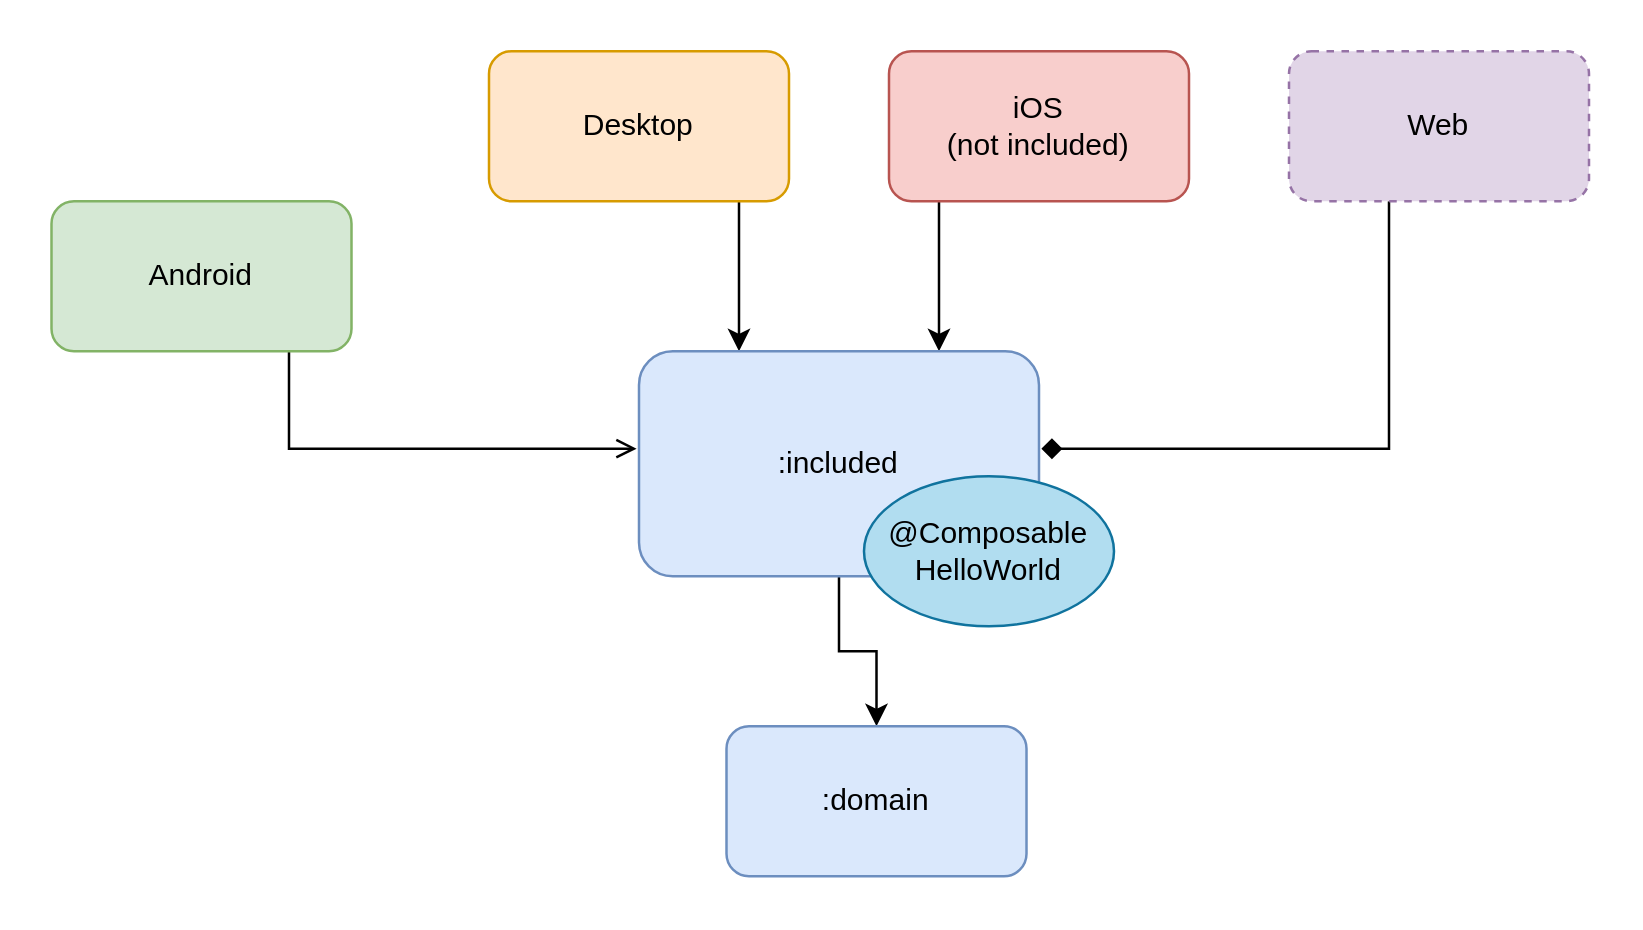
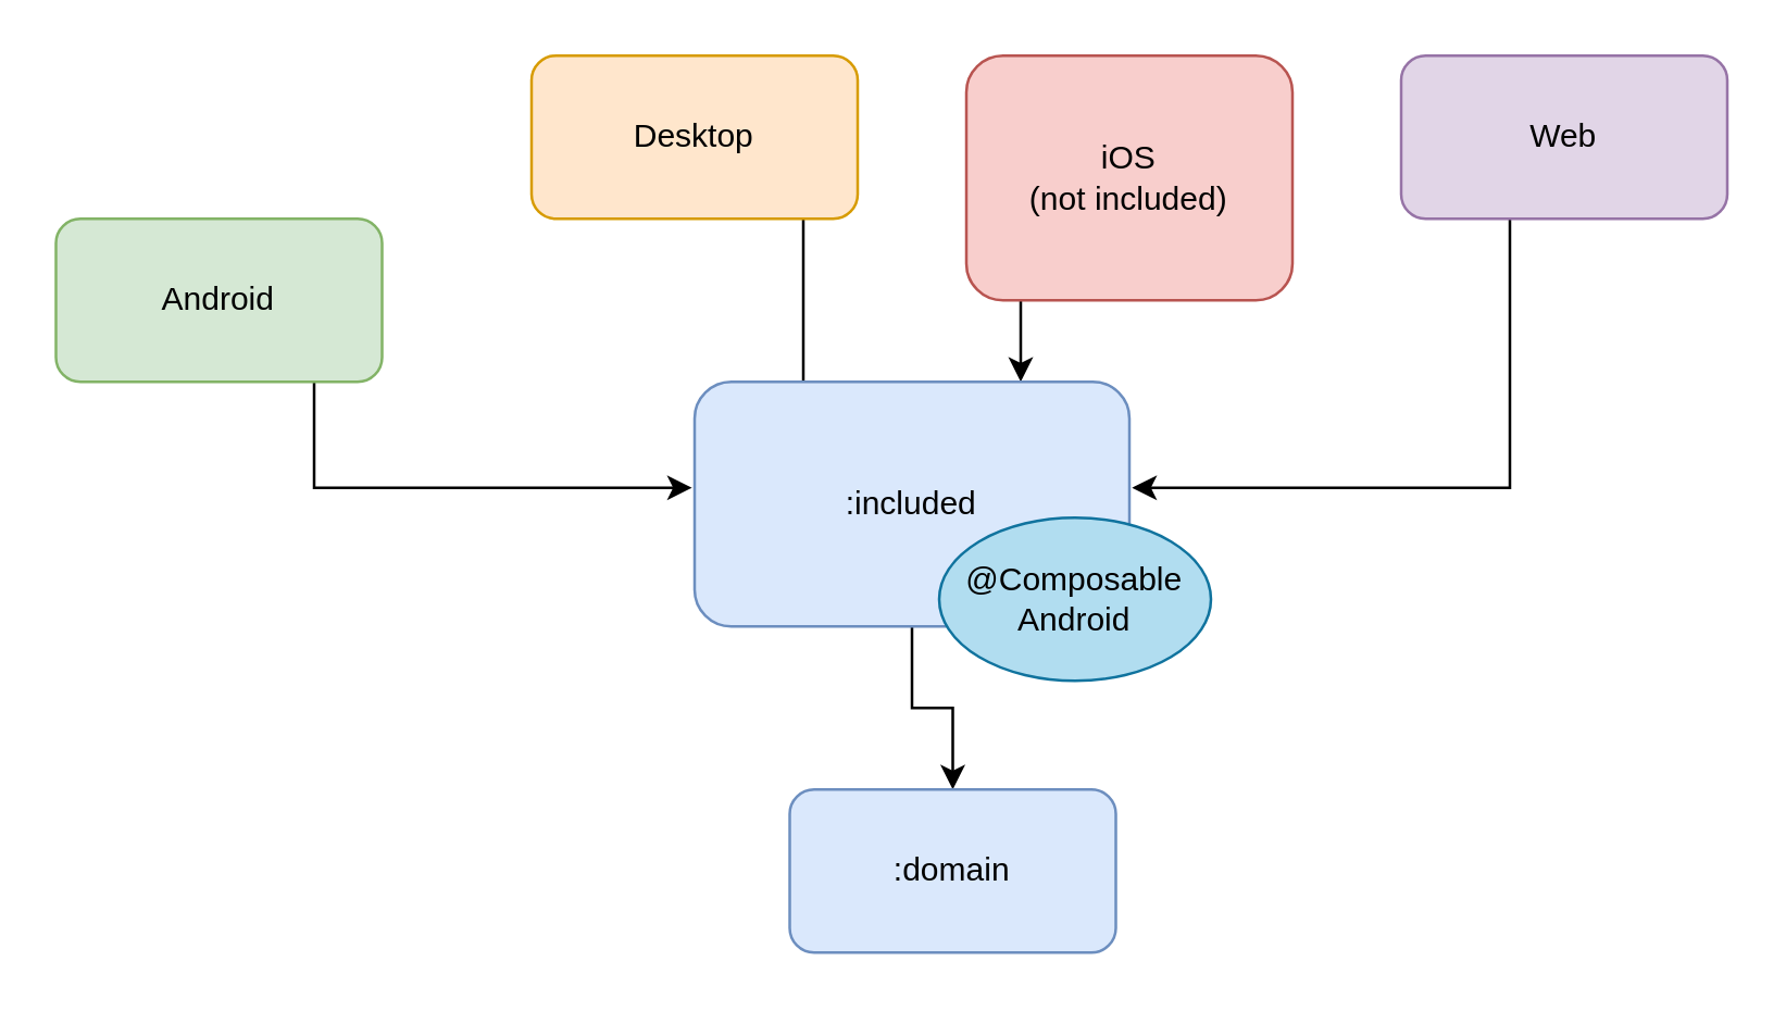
  <mxCell id="0" />
  <mxCell id="1" parent="0" />
- <mxCell id="2" style="edgeStyle=orthogonalEdgeStyle;rounded=0;orthogonalLoop=1;jettySize=auto;html=1;entryX=-0.006;entryY=0.433;entryDx=0;entryDy=0;entryPerimeter=0;endArrow=open;" edge="1" parent="1" source="3" target="11"><mxGeometry relative="1" as="geometry"><Array as="points"><mxPoint x="115" y="179" /></Array></mxGeometry></mxCell>
+ <mxCell id="2" style="edgeStyle=orthogonalEdgeStyle;rounded=0;orthogonalLoop=1;jettySize=auto;html=1;entryX=-0.006;entryY=0.433;entryDx=0;entryDy=0;entryPerimeter=0;" edge="1" parent="1" source="3" target="11"><mxGeometry relative="1" as="geometry"><Array as="points"><mxPoint x="115" y="179" /></Array></mxGeometry></mxCell>
  <mxCell id="3" value="Android" style="rounded=1;whiteSpace=wrap;html=1;fillColor=#d5e8d4;strokeColor=#82b366;" vertex="1" parent="1"><mxGeometry x="20" y="80" width="120" height="60" as="geometry" /></mxCell>
- <mxCell id="4" style="edgeStyle=orthogonalEdgeStyle;rounded=0;orthogonalLoop=1;jettySize=auto;html=1;entryX=0.25;entryY=0;entryDx=0;entryDy=0;" edge="1" parent="1" source="5" target="11"><mxGeometry relative="1" as="geometry"><Array as="points"><mxPoint x="295" y="100" /><mxPoint x="295" y="100" /></Array></mxGeometry></mxCell>
+ <mxCell id="4" style="edgeStyle=orthogonalEdgeStyle;rounded=0;orthogonalLoop=1;jettySize=auto;html=1;entryX=0.25;entryY=0;entryDx=0;entryDy=0;endArrow=none;" edge="1" parent="1" source="5" target="11"><mxGeometry relative="1" as="geometry"><Array as="points"><mxPoint x="295" y="100" /><mxPoint x="295" y="100" /></Array></mxGeometry></mxCell>
  <mxCell id="5" value="Desktop" style="rounded=1;whiteSpace=wrap;html=1;fillColor=#ffe6cc;strokeColor=#d79b00;" vertex="1" parent="1"><mxGeometry x="195" y="20" width="120" height="60" as="geometry" /></mxCell>
  <mxCell id="6" style="edgeStyle=orthogonalEdgeStyle;rounded=0;orthogonalLoop=1;jettySize=auto;html=1;entryX=0.75;entryY=0;entryDx=0;entryDy=0;" edge="1" parent="1" source="7" target="11"><mxGeometry relative="1" as="geometry"><Array as="points"><mxPoint x="375" y="100" /><mxPoint x="375" y="100" /></Array></mxGeometry></mxCell>
- <mxCell id="7" value="iOS&lt;br&gt;(not included)" style="rounded=1;whiteSpace=wrap;html=1;fillColor=#f8cecc;strokeColor=#b85450;" vertex="1" parent="1"><mxGeometry x="355" y="20" width="120" height="60" as="geometry" /></mxCell>
- <mxCell id="8" style="edgeStyle=orthogonalEdgeStyle;rounded=0;orthogonalLoop=1;jettySize=auto;html=1;entryX=1.006;entryY=0.433;entryDx=0;entryDy=0;entryPerimeter=0;endArrow=diamond;" edge="1" parent="1" source="9" target="11"><mxGeometry relative="1" as="geometry"><Array as="points"><mxPoint x="555" y="179" /></Array></mxGeometry></mxCell>
- <mxCell id="9" value="Web" style="rounded=1;whiteSpace=wrap;html=1;fillColor=#e1d5e7;strokeColor=#9673a6;dashed=1;" vertex="1" parent="1"><mxGeometry x="515" y="20" width="120" height="60" as="geometry" /></mxCell>
+ <mxCell id="7" value="iOS&lt;br&gt;(not included)" style="rounded=1;whiteSpace=wrap;html=1;fillColor=#f8cecc;strokeColor=#b85450;" vertex="1" parent="1"><mxGeometry x="355" y="20" width="120" height="90" as="geometry" /></mxCell>
+ <mxCell id="8" style="edgeStyle=orthogonalEdgeStyle;rounded=0;orthogonalLoop=1;jettySize=auto;html=1;entryX=1.006;entryY=0.433;entryDx=0;entryDy=0;entryPerimeter=0;" edge="1" parent="1" source="9" target="11"><mxGeometry relative="1" as="geometry"><Array as="points"><mxPoint x="555" y="179" /></Array></mxGeometry></mxCell>
+ <mxCell id="9" value="Web" style="rounded=1;whiteSpace=wrap;html=1;fillColor=#e1d5e7;strokeColor=#9673a6;" vertex="1" parent="1"><mxGeometry x="515" y="20" width="120" height="60" as="geometry" /></mxCell>
  <mxCell id="10" style="edgeStyle=orthogonalEdgeStyle;rounded=0;orthogonalLoop=1;jettySize=auto;html=1;entryX=0.5;entryY=0;entryDx=0;entryDy=0;" edge="1" parent="1" source="11" target="12"><mxGeometry relative="1" as="geometry" /></mxCell>
  <mxCell id="11" value=":included" style="rounded=1;whiteSpace=wrap;html=1;fillColor=#dae8fc;strokeColor=#6c8ebf;verticalAlign=middle;labelPosition=center;verticalLabelPosition=middle;align=center;" vertex="1" parent="1"><mxGeometry x="255" y="140" width="160" height="90" as="geometry" /></mxCell>
  <mxCell id="12" value=":domain" style="rounded=1;whiteSpace=wrap;html=1;fillColor=#dae8fc;strokeColor=#6c8ebf;" vertex="1" parent="1"><mxGeometry x="290" y="290" width="120" height="60" as="geometry" /></mxCell>
- <mxCell id="13" value="@Composable&lt;br&gt;HelloWorld" style="ellipse;whiteSpace=wrap;html=1;fillColor=#b1ddf0;strokeColor=#10739e;" vertex="1" parent="1"><mxGeometry x="345" y="190" width="100" height="60" as="geometry" /></mxCell>
+ <mxCell id="13" value="@Composable&lt;br&gt;Android" style="ellipse;whiteSpace=wrap;html=1;fillColor=#b1ddf0;strokeColor=#10739e;" vertex="1" parent="1"><mxGeometry x="345" y="190" width="100" height="60" as="geometry" /></mxCell>
